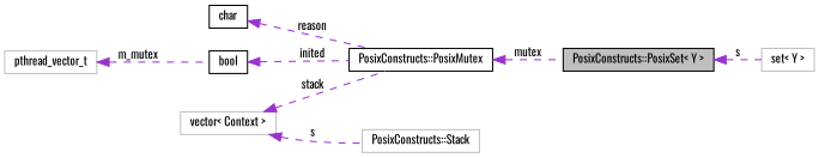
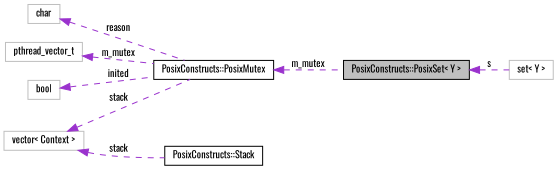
  digraph {
    fontname=Oswald
    rankdir=LR
    node [color=grey75 fillcolor=white fontname=Oswald fontsize=10 shape=record style=filled]
    edge [color=darkorchid3 dir=back fontname=Oswald fontsize=10 labelfontname="FreeSans.ttf" labelfontsize=10 style=dashed]
    n1 [color=black fillcolor=grey75 fontcolor=black height=0.2 label="PosixConstructs::PosixSet\< Y \>" width=0.4]
    n2 [height=0.2 label="set\< Y \>" width=0.4]
    n3 [color=black height=0.2 label="PosixConstructs::PosixMutex" width=0.4]
-   n4 [color=black height=0.2 label=char width=0.4]
+   n4 [height=0.2 label=char width=0.4]
    n5 [height=0.2 label=pthread_vector_t width=0.4]
-   n6 [color=black height=0.2 label=bool width=0.4]
-   n7 [height=0.2 label="PosixConstructs::Stack" width=0.4]
+   n6 [height=0.2 label=bool width=0.4]
+   n7 [color=black height=0.2 label="PosixConstructs::Stack" width=0.4]
    n8 [height=0.2 label="vector\< Context \>" width=0.4]
    n1 -> n2 [label=s]
-   n3 -> n1 [label=mutex]
+   n3 -> n1 [label=m_mutex]
    n4 -> n3 [label=reason]
-   n5 -> n6 [label=m_mutex]
+   n5 -> n3 [label=m_mutex]
    n6 -> n3 [label=inited]
    n8 -> n3 [label=stack]
-   n8 -> n7 [label=s]
+   n8 -> n7 [label=stack]
  }
